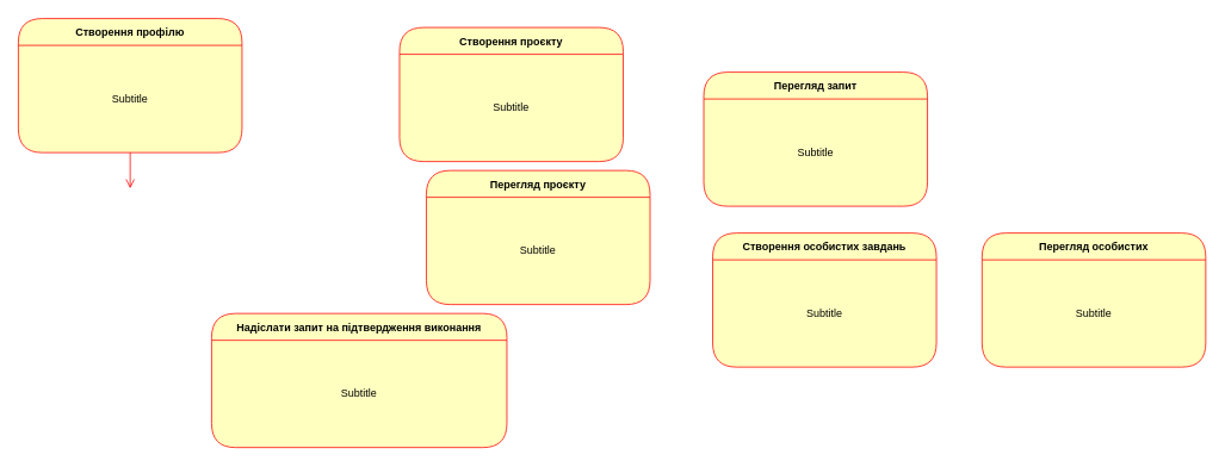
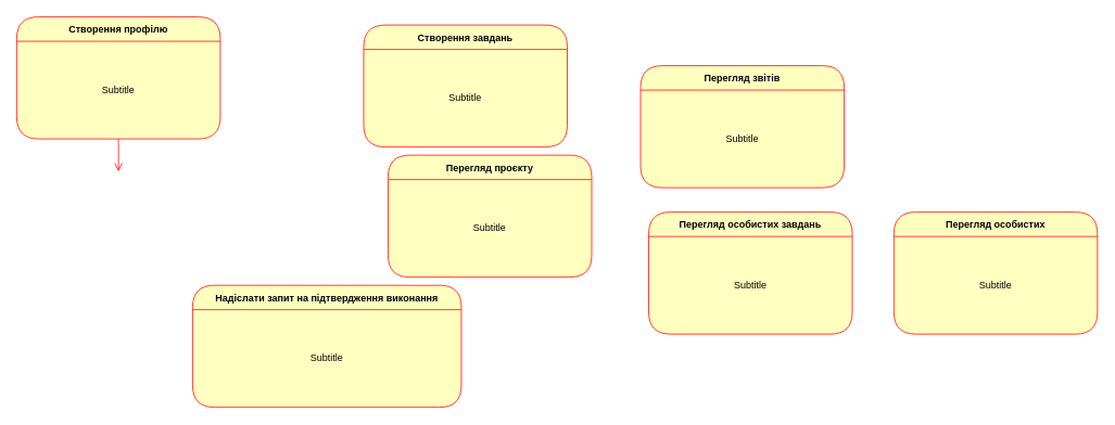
  <mxCell id="0" />
  <mxCell id="1" parent="0" />
  <mxCell id="2" value="Створення профілю" style="swimlane;fontStyle=1;align=center;verticalAlign=middle;childLayout=stackLayout;horizontal=1;startSize=30;horizontalStack=0;resizeParent=0;resizeLast=1;container=0;fontColor=#000000;collapsible=0;rounded=1;arcSize=30;strokeColor=#ff0000;fillColor=#ffffc0;swimlaneFillColor=#ffffc0;dropTarget=0;" vertex="1" parent="1"><mxGeometry x="20" y="20" width="250" height="150" as="geometry" /></mxCell>
  <mxCell id="3" value="Subtitle" style="text;html=1;strokeColor=none;fillColor=none;align=center;verticalAlign=middle;spacingLeft=4;spacingRight=4;whiteSpace=wrap;overflow=hidden;rotatable=0;fontColor=#000000;" vertex="1" parent="2"><mxGeometry y="30" width="250" height="120" as="geometry" /></mxCell>
  <mxCell id="4" value="" style="edgeStyle=orthogonalEdgeStyle;html=1;verticalAlign=bottom;endArrow=open;endSize=8;strokeColor=#ff0000;rounded=0;" edge="1" source="2" parent="1"><mxGeometry relative="1" as="geometry"><mxPoint x="145" y="210" as="targetPoint" /><Array as="points"><mxPoint x="145" y="210" /><mxPoint x="145" y="210" /></Array></mxGeometry></mxCell>
- <mxCell id="5" value="Створення проєкту" style="swimlane;fontStyle=1;align=center;verticalAlign=middle;childLayout=stackLayout;horizontal=1;startSize=30;horizontalStack=0;resizeParent=0;resizeLast=1;container=0;fontColor=#000000;collapsible=0;rounded=1;arcSize=30;strokeColor=#ff0000;fillColor=#ffffc0;swimlaneFillColor=#ffffc0;dropTarget=0;" vertex="1" parent="1"><mxGeometry x="446" y="30" width="250" height="150" as="geometry" /></mxCell>
+ <mxCell id="5" value="Створення завдань" style="swimlane;fontStyle=1;align=center;verticalAlign=middle;childLayout=stackLayout;horizontal=1;startSize=30;horizontalStack=0;resizeParent=0;resizeLast=1;container=0;fontColor=#000000;collapsible=0;rounded=1;arcSize=30;strokeColor=#ff0000;fillColor=#ffffc0;swimlaneFillColor=#ffffc0;dropTarget=0;" vertex="1" parent="1"><mxGeometry x="446" y="30" width="250" height="150" as="geometry" /></mxCell>
  <mxCell id="6" value="Subtitle" style="text;html=1;strokeColor=none;fillColor=none;align=center;verticalAlign=middle;spacingLeft=4;spacingRight=4;whiteSpace=wrap;overflow=hidden;rotatable=0;fontColor=#000000;" vertex="1" parent="5"><mxGeometry y="30" width="250" height="120" as="geometry" /></mxCell>
  <mxCell id="7" value="Перегляд проєкту" style="swimlane;fontStyle=1;align=center;verticalAlign=middle;childLayout=stackLayout;horizontal=1;startSize=30;horizontalStack=0;resizeParent=0;resizeLast=1;container=0;fontColor=#000000;collapsible=0;rounded=1;arcSize=30;strokeColor=#ff0000;fillColor=#ffffc0;swimlaneFillColor=#ffffc0;dropTarget=0;" vertex="1" parent="1"><mxGeometry x="476" y="190" width="250" height="150" as="geometry" /></mxCell>
  <mxCell id="8" value="Subtitle" style="text;html=1;strokeColor=none;fillColor=none;align=center;verticalAlign=middle;spacingLeft=4;spacingRight=4;whiteSpace=wrap;overflow=hidden;rotatable=0;fontColor=#000000;" vertex="1" parent="7"><mxGeometry y="30" width="250" height="120" as="geometry" /></mxCell>
- <mxCell id="9" value="Перегляд запит" style="swimlane;fontStyle=1;align=center;verticalAlign=middle;childLayout=stackLayout;horizontal=1;startSize=30;horizontalStack=0;resizeParent=0;resizeLast=1;container=0;fontColor=#000000;collapsible=0;rounded=1;arcSize=30;strokeColor=#ff0000;fillColor=#ffffc0;swimlaneFillColor=#ffffc0;dropTarget=0;" vertex="1" parent="1"><mxGeometry x="786" y="80" width="250" height="150" as="geometry" /></mxCell>
+ <mxCell id="9" value="Перегляд звітів" style="swimlane;fontStyle=1;align=center;verticalAlign=middle;childLayout=stackLayout;horizontal=1;startSize=30;horizontalStack=0;resizeParent=0;resizeLast=1;container=0;fontColor=#000000;collapsible=0;rounded=1;arcSize=30;strokeColor=#ff0000;fillColor=#ffffc0;swimlaneFillColor=#ffffc0;dropTarget=0;" vertex="1" parent="1"><mxGeometry x="786" y="80" width="250" height="150" as="geometry" /></mxCell>
  <mxCell id="10" value="Subtitle" style="text;html=1;strokeColor=none;fillColor=none;align=center;verticalAlign=middle;spacingLeft=4;spacingRight=4;whiteSpace=wrap;overflow=hidden;rotatable=0;fontColor=#000000;" vertex="1" parent="9"><mxGeometry y="30" width="250" height="120" as="geometry" /></mxCell>
- <mxCell id="11" value="Створення особистих завдань" style="swimlane;fontStyle=1;align=center;verticalAlign=middle;childLayout=stackLayout;horizontal=1;startSize=30;horizontalStack=0;resizeParent=0;resizeLast=1;container=0;fontColor=#000000;collapsible=0;rounded=1;arcSize=30;strokeColor=#ff0000;fillColor=#ffffc0;swimlaneFillColor=#ffffc0;dropTarget=0;" vertex="1" parent="1"><mxGeometry x="796" y="260" width="250" height="150" as="geometry" /></mxCell>
+ <mxCell id="11" value="Перегляд особистих завдань" style="swimlane;fontStyle=1;align=center;verticalAlign=middle;childLayout=stackLayout;horizontal=1;startSize=30;horizontalStack=0;resizeParent=0;resizeLast=1;container=0;fontColor=#000000;collapsible=0;rounded=1;arcSize=30;strokeColor=#ff0000;fillColor=#ffffc0;swimlaneFillColor=#ffffc0;dropTarget=0;" vertex="1" parent="1"><mxGeometry x="796" y="260" width="250" height="150" as="geometry" /></mxCell>
  <mxCell id="12" value="Subtitle" style="text;html=1;strokeColor=none;fillColor=none;align=center;verticalAlign=middle;spacingLeft=4;spacingRight=4;whiteSpace=wrap;overflow=hidden;rotatable=0;fontColor=#000000;" vertex="1" parent="11"><mxGeometry y="30" width="250" height="120" as="geometry" /></mxCell>
  <mxCell id="13" value="Перегляд особистих" style="swimlane;fontStyle=1;align=center;verticalAlign=middle;childLayout=stackLayout;horizontal=1;startSize=30;horizontalStack=0;resizeParent=0;resizeLast=1;container=0;fontColor=#000000;collapsible=0;rounded=1;arcSize=30;strokeColor=#ff0000;fillColor=#ffffc0;swimlaneFillColor=#ffffc0;dropTarget=0;" vertex="1" parent="1"><mxGeometry x="1097" y="260" width="250" height="150" as="geometry" /></mxCell>
  <mxCell id="14" value="Subtitle" style="text;html=1;strokeColor=none;fillColor=none;align=center;verticalAlign=middle;spacingLeft=4;spacingRight=4;whiteSpace=wrap;overflow=hidden;rotatable=0;fontColor=#000000;" vertex="1" parent="13"><mxGeometry y="30" width="250" height="120" as="geometry" /></mxCell>
  <mxCell id="15" value="Надіслати запит на підтвердження виконання" style="swimlane;fontStyle=1;align=center;verticalAlign=middle;childLayout=stackLayout;horizontal=1;startSize=30;horizontalStack=0;resizeParent=0;resizeLast=1;container=0;fontColor=#000000;collapsible=0;rounded=1;arcSize=30;strokeColor=#ff0000;fillColor=#ffffc0;swimlaneFillColor=#ffffc0;dropTarget=0;" vertex="1" parent="1"><mxGeometry x="236" y="350" width="330" height="150" as="geometry" /></mxCell>
  <mxCell id="16" value="Subtitle" style="text;html=1;strokeColor=none;fillColor=none;align=center;verticalAlign=middle;spacingLeft=4;spacingRight=4;whiteSpace=wrap;overflow=hidden;rotatable=0;fontColor=#000000;" vertex="1" parent="15"><mxGeometry y="30" width="330" height="120" as="geometry" /></mxCell>
